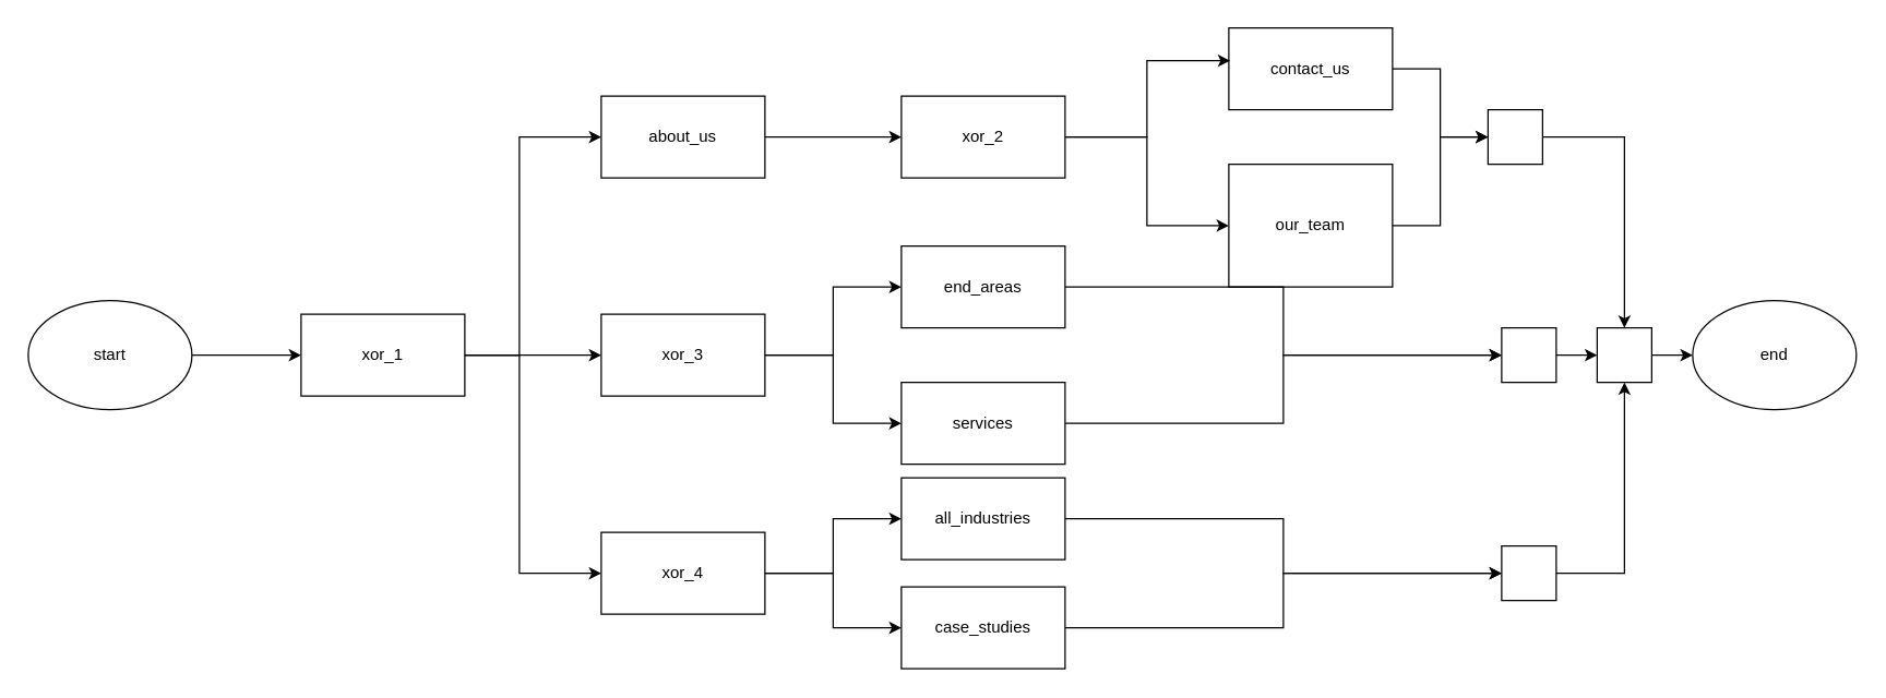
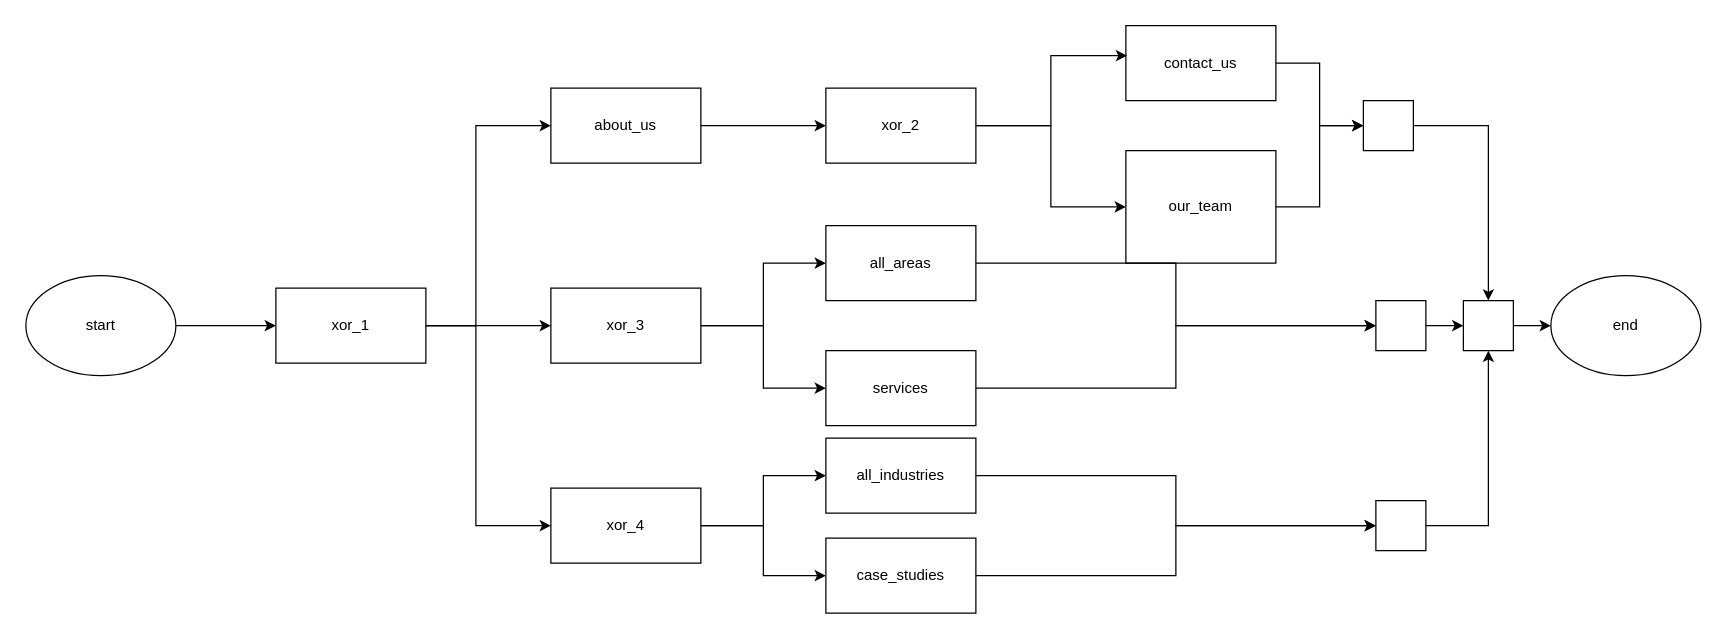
  <mxCell id="0" />
  <mxCell id="1" parent="0" />
  <mxCell id="2" style="edgeStyle=orthogonalEdgeStyle;rounded=0;orthogonalLoop=1;jettySize=auto;html=1;exitX=1;exitY=0.5;exitDx=0;exitDy=0;" parent="1" source="3" target="7" edge="1"><mxGeometry relative="1" as="geometry" /></mxCell>
  <mxCell id="3" value="start" style="ellipse;whiteSpace=wrap;html=1;fillColor=none;" parent="1" vertex="1"><mxGeometry x="20" y="220" width="120" height="80" as="geometry" /></mxCell>
  <mxCell id="4" style="edgeStyle=orthogonalEdgeStyle;rounded=0;orthogonalLoop=1;jettySize=auto;html=1;entryX=0;entryY=0.5;entryDx=0;entryDy=0;" parent="1" target="9" edge="1"><mxGeometry relative="1" as="geometry"><mxPoint x="340" y="260" as="sourcePoint" /><Array as="points"><mxPoint x="344" y="260" /><mxPoint x="380" y="260" /><mxPoint x="380" y="100" /></Array></mxGeometry></mxCell>
  <mxCell id="5" style="edgeStyle=orthogonalEdgeStyle;rounded=0;orthogonalLoop=1;jettySize=auto;html=1;exitX=1;exitY=0.5;exitDx=0;exitDy=0;" parent="1" source="7" target="12" edge="1"><mxGeometry relative="1" as="geometry" /></mxCell>
  <mxCell id="6" style="edgeStyle=orthogonalEdgeStyle;rounded=0;orthogonalLoop=1;jettySize=auto;html=1;exitX=1;exitY=0.5;exitDx=0;exitDy=0;entryX=0;entryY=0.5;entryDx=0;entryDy=0;" parent="1" source="7" target="15" edge="1"><mxGeometry relative="1" as="geometry"><Array as="points"><mxPoint x="380" y="260" /><mxPoint x="380" y="420" /></Array></mxGeometry></mxCell>
  <mxCell id="7" value="xor_1" style="rounded=0;whiteSpace=wrap;html=1;fillColor=none;" parent="1" vertex="1"><mxGeometry x="220" y="230" width="120" height="60" as="geometry" /></mxCell>
  <mxCell id="8" style="edgeStyle=orthogonalEdgeStyle;rounded=0;orthogonalLoop=1;jettySize=auto;html=1;exitX=1;exitY=0.5;exitDx=0;exitDy=0;" parent="1" source="9" target="18" edge="1"><mxGeometry relative="1" as="geometry" /></mxCell>
  <mxCell id="9" value="about_us" style="rounded=0;whiteSpace=wrap;html=1;fillColor=none;" parent="1" vertex="1"><mxGeometry x="440" y="70" width="120" height="60" as="geometry" /></mxCell>
  <mxCell id="10" style="edgeStyle=orthogonalEdgeStyle;rounded=0;orthogonalLoop=1;jettySize=auto;html=1;exitX=1;exitY=0.5;exitDx=0;exitDy=0;entryX=0;entryY=0.5;entryDx=0;entryDy=0;" parent="1" source="12" target="20" edge="1"><mxGeometry relative="1" as="geometry" /></mxCell>
  <mxCell id="11" style="edgeStyle=orthogonalEdgeStyle;rounded=0;orthogonalLoop=1;jettySize=auto;html=1;exitX=1;exitY=0.5;exitDx=0;exitDy=0;entryX=0;entryY=0.5;entryDx=0;entryDy=0;" parent="1" source="12" target="22" edge="1"><mxGeometry relative="1" as="geometry" /></mxCell>
  <mxCell id="12" value="xor_3" style="rounded=0;whiteSpace=wrap;html=1;fillColor=none;" parent="1" vertex="1"><mxGeometry x="440" y="230" width="120" height="60" as="geometry" /></mxCell>
  <mxCell id="13" style="edgeStyle=orthogonalEdgeStyle;rounded=0;orthogonalLoop=1;jettySize=auto;html=1;exitX=1;exitY=0.5;exitDx=0;exitDy=0;entryX=0;entryY=0.5;entryDx=0;entryDy=0;" parent="1" source="15" target="24" edge="1"><mxGeometry relative="1" as="geometry" /></mxCell>
  <mxCell id="14" style="edgeStyle=orthogonalEdgeStyle;rounded=0;orthogonalLoop=1;jettySize=auto;html=1;exitX=1;exitY=0.5;exitDx=0;exitDy=0;entryX=0;entryY=0.5;entryDx=0;entryDy=0;" parent="1" source="15" target="26" edge="1"><mxGeometry relative="1" as="geometry" /></mxCell>
  <mxCell id="15" value="xor_4" style="rounded=0;whiteSpace=wrap;html=1;fillColor=none;" parent="1" vertex="1"><mxGeometry x="440" y="390" width="120" height="60" as="geometry" /></mxCell>
  <mxCell id="16" style="edgeStyle=orthogonalEdgeStyle;rounded=0;orthogonalLoop=1;jettySize=auto;html=1;exitX=1;exitY=0.5;exitDx=0;exitDy=0;entryX=0.008;entryY=0.4;entryDx=0;entryDy=0;entryPerimeter=0;" parent="1" source="18" target="28" edge="1"><mxGeometry relative="1" as="geometry" /></mxCell>
  <mxCell id="17" style="edgeStyle=orthogonalEdgeStyle;rounded=0;orthogonalLoop=1;jettySize=auto;html=1;exitX=1;exitY=0.5;exitDx=0;exitDy=0;entryX=0;entryY=0.5;entryDx=0;entryDy=0;" parent="1" source="18" target="30" edge="1"><mxGeometry relative="1" as="geometry" /></mxCell>
  <mxCell id="18" value="xor_2" style="rounded=0;whiteSpace=wrap;html=1;fillColor=none;" parent="1" vertex="1"><mxGeometry x="660" y="70" width="120" height="60" as="geometry" /></mxCell>
  <mxCell id="19" style="edgeStyle=orthogonalEdgeStyle;rounded=0;orthogonalLoop=1;jettySize=auto;html=1;exitX=1;exitY=0.5;exitDx=0;exitDy=0;entryX=0;entryY=0.5;entryDx=0;entryDy=0;" parent="1" source="20" target="34" edge="1"><mxGeometry relative="1" as="geometry" /></mxCell>
- <mxCell id="20" value="end_areas" style="rounded=0;whiteSpace=wrap;html=1;fillColor=none;" parent="1" vertex="1"><mxGeometry x="660" y="180" width="120" height="60" as="geometry" /></mxCell>
+ <mxCell id="20" value="all_areas" style="rounded=0;whiteSpace=wrap;html=1;fillColor=none;" parent="1" vertex="1"><mxGeometry x="660" y="180" width="120" height="60" as="geometry" /></mxCell>
  <mxCell id="21" style="edgeStyle=orthogonalEdgeStyle;rounded=0;orthogonalLoop=1;jettySize=auto;html=1;exitX=1;exitY=0.5;exitDx=0;exitDy=0;" parent="1" source="22" target="34" edge="1"><mxGeometry relative="1" as="geometry" /></mxCell>
  <mxCell id="22" value="services" style="rounded=0;whiteSpace=wrap;html=1;fillColor=none;" parent="1" vertex="1"><mxGeometry x="660" y="280" width="120" height="60" as="geometry" /></mxCell>
  <mxCell id="23" style="edgeStyle=orthogonalEdgeStyle;rounded=0;orthogonalLoop=1;jettySize=auto;html=1;exitX=1;exitY=0.5;exitDx=0;exitDy=0;entryX=0;entryY=0.5;entryDx=0;entryDy=0;" parent="1" source="24" target="36" edge="1"><mxGeometry relative="1" as="geometry" /></mxCell>
  <mxCell id="24" value="all_industries" style="rounded=0;whiteSpace=wrap;html=1;fillColor=none;" parent="1" vertex="1"><mxGeometry x="660" y="350" width="120" height="60" as="geometry" /></mxCell>
  <mxCell id="25" style="edgeStyle=orthogonalEdgeStyle;rounded=0;orthogonalLoop=1;jettySize=auto;html=1;exitX=1;exitY=0.5;exitDx=0;exitDy=0;entryX=0;entryY=0.5;entryDx=0;entryDy=0;" parent="1" source="26" target="36" edge="1"><mxGeometry relative="1" as="geometry" /></mxCell>
  <mxCell id="26" value="case_studies" style="rounded=0;whiteSpace=wrap;html=1;fillColor=none;" parent="1" vertex="1"><mxGeometry x="660" y="430" width="120" height="60" as="geometry" /></mxCell>
  <mxCell id="27" style="edgeStyle=orthogonalEdgeStyle;rounded=0;orthogonalLoop=1;jettySize=auto;html=1;exitX=1;exitY=0.5;exitDx=0;exitDy=0;entryX=0;entryY=0.5;entryDx=0;entryDy=0;" parent="1" source="28" target="32" edge="1"><mxGeometry relative="1" as="geometry" /></mxCell>
  <mxCell id="28" value="contact_us" style="rounded=0;whiteSpace=wrap;html=1;fillColor=none;" parent="1" vertex="1"><mxGeometry x="900" y="20" width="120" height="60" as="geometry" /></mxCell>
  <mxCell id="29" style="edgeStyle=orthogonalEdgeStyle;rounded=0;orthogonalLoop=1;jettySize=auto;html=1;exitX=1;exitY=0.5;exitDx=0;exitDy=0;entryX=0;entryY=0.5;entryDx=0;entryDy=0;" parent="1" source="30" target="32" edge="1"><mxGeometry relative="1" as="geometry" /></mxCell>
  <mxCell id="30" value="our_team" style="rounded=0;whiteSpace=wrap;html=1;fillColor=none;" parent="1" vertex="1"><mxGeometry x="900" y="120" width="120" height="90" as="geometry" /></mxCell>
  <mxCell id="31" style="edgeStyle=orthogonalEdgeStyle;rounded=0;orthogonalLoop=1;jettySize=auto;html=1;exitX=1;exitY=0.5;exitDx=0;exitDy=0;entryX=0.5;entryY=0;entryDx=0;entryDy=0;" edge="1" parent="1" source="32" target="39"><mxGeometry relative="1" as="geometry" /></mxCell>
  <mxCell id="32" value="" style="whiteSpace=wrap;html=1;aspect=fixed;fillColor=none;" parent="1" vertex="1"><mxGeometry x="1090" y="80" width="40" height="40" as="geometry" /></mxCell>
  <mxCell id="33" style="edgeStyle=orthogonalEdgeStyle;rounded=0;orthogonalLoop=1;jettySize=auto;html=1;exitX=1;exitY=0.5;exitDx=0;exitDy=0;entryX=0;entryY=0.5;entryDx=0;entryDy=0;" parent="1" source="34" edge="1" target="39"><mxGeometry relative="1" as="geometry"><mxPoint x="1210" y="260" as="targetPoint" /></mxGeometry></mxCell>
  <mxCell id="34" value="" style="whiteSpace=wrap;html=1;aspect=fixed;fillColor=none;" parent="1" vertex="1"><mxGeometry x="1100" y="240" width="40" height="40" as="geometry" /></mxCell>
  <mxCell id="35" style="edgeStyle=orthogonalEdgeStyle;rounded=0;orthogonalLoop=1;jettySize=auto;html=1;exitX=1;exitY=0.5;exitDx=0;exitDy=0;entryX=0.5;entryY=1;entryDx=0;entryDy=0;" edge="1" parent="1" source="36" target="39"><mxGeometry relative="1" as="geometry" /></mxCell>
  <mxCell id="36" value="" style="whiteSpace=wrap;html=1;aspect=fixed;fillColor=none;" parent="1" vertex="1"><mxGeometry x="1100" y="400" width="40" height="40" as="geometry" /></mxCell>
  <mxCell id="37" value="end" style="ellipse;whiteSpace=wrap;html=1;fillColor=none;" parent="1" vertex="1"><mxGeometry x="1240" y="220" width="120" height="80" as="geometry" /></mxCell>
  <mxCell id="38" style="edgeStyle=orthogonalEdgeStyle;rounded=0;orthogonalLoop=1;jettySize=auto;html=1;exitX=1;exitY=0.5;exitDx=0;exitDy=0;entryX=0;entryY=0.5;entryDx=0;entryDy=0;" edge="1" parent="1" source="39" target="37"><mxGeometry relative="1" as="geometry" /></mxCell>
  <mxCell id="39" value="" style="whiteSpace=wrap;html=1;aspect=fixed;fillColor=none;" vertex="1" parent="1"><mxGeometry x="1170" y="240" width="40" height="40" as="geometry" /></mxCell>
